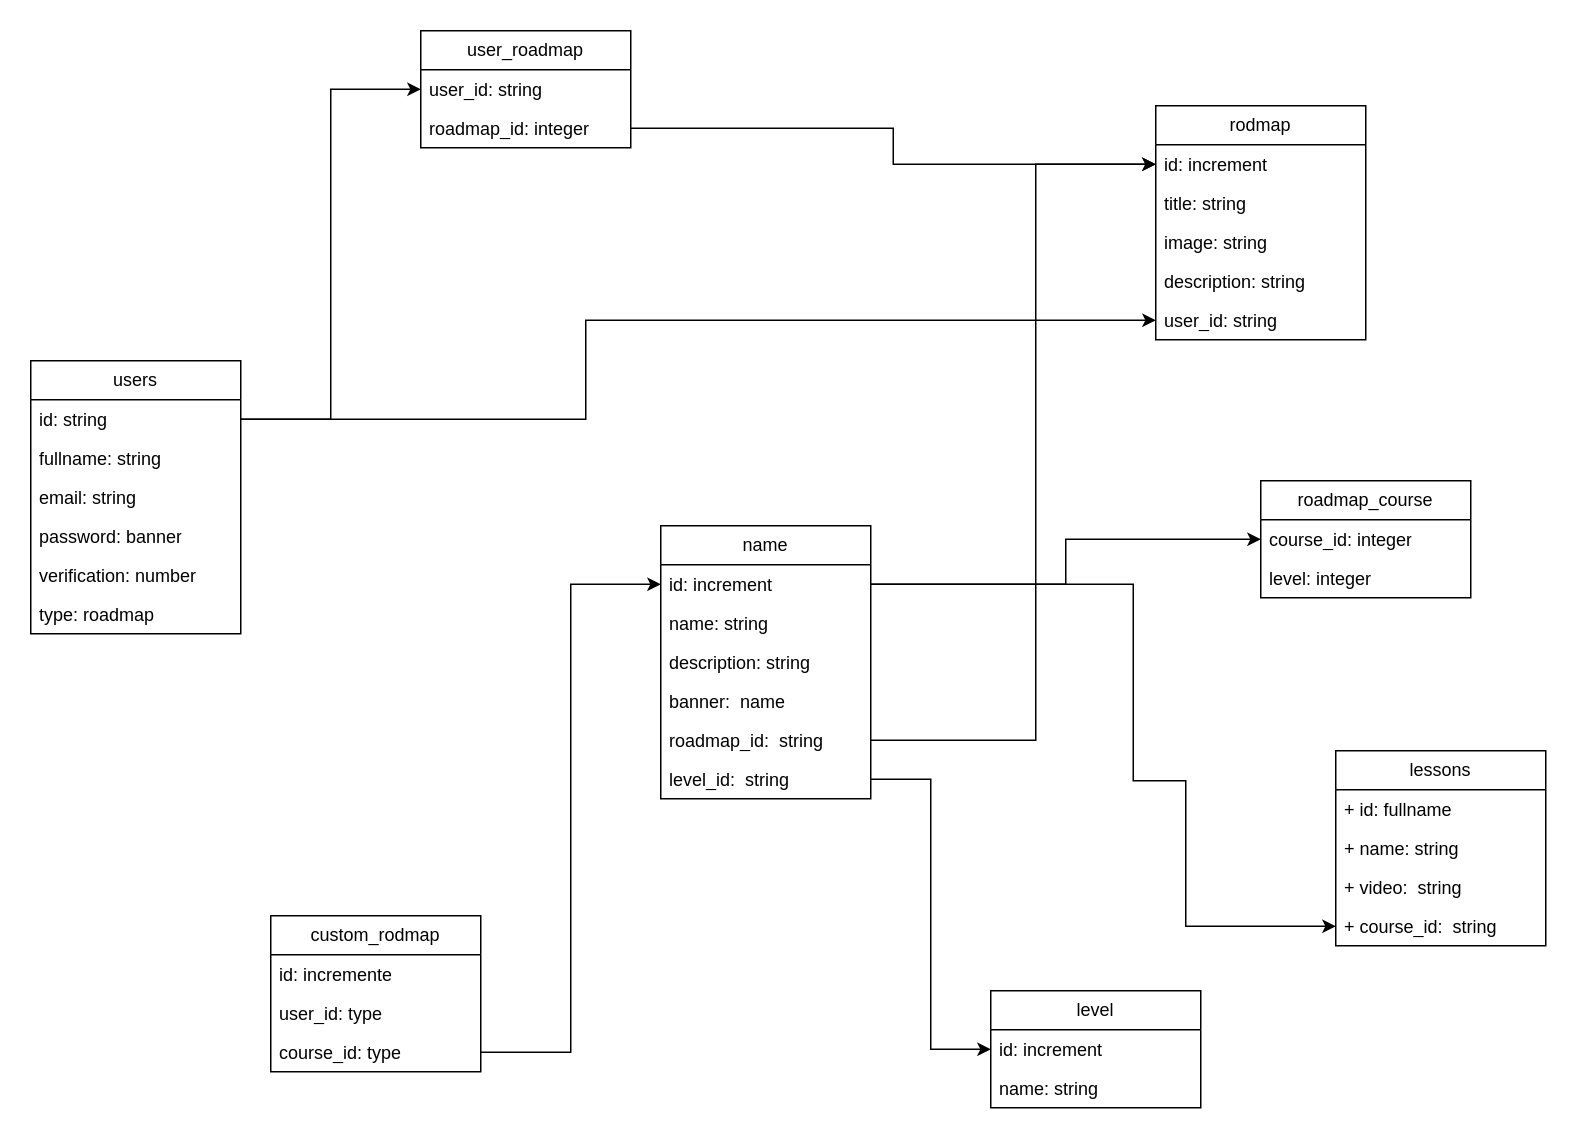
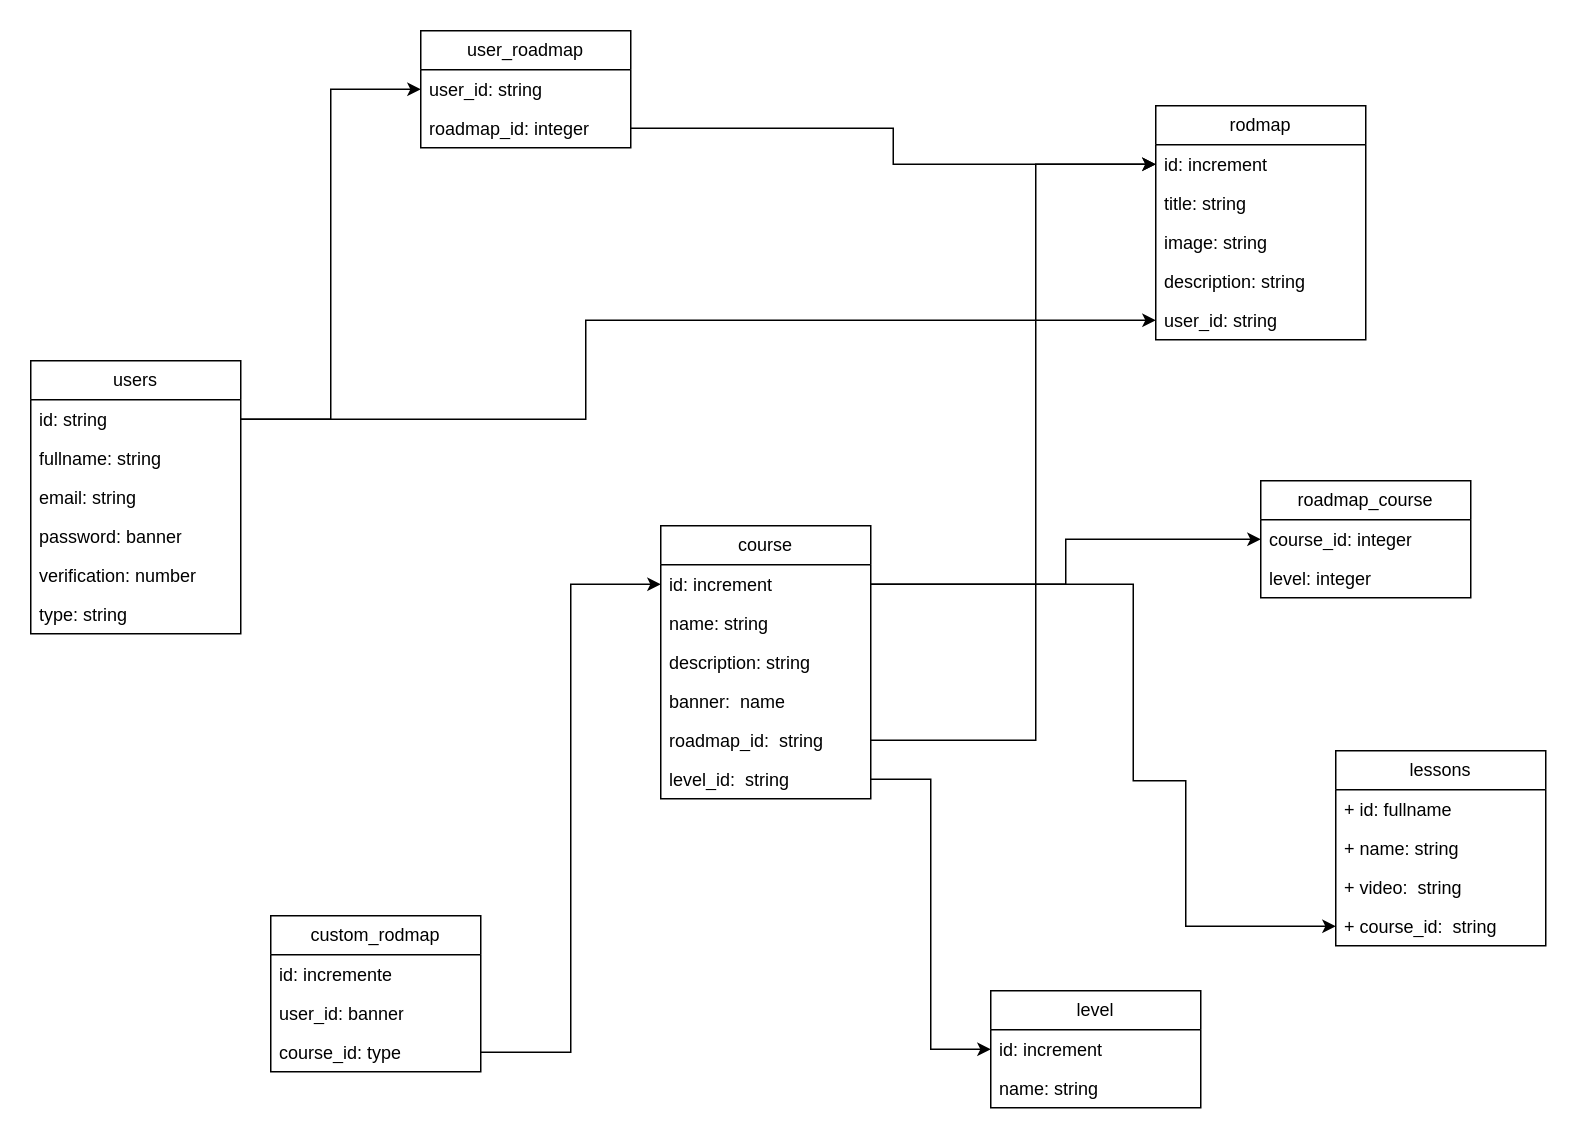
  <mxCell id="0" />
  <mxCell id="1" parent="0" />
  <mxCell id="2" value="rodmap" style="swimlane;fontStyle=0;childLayout=stackLayout;horizontal=1;startSize=26;fillColor=none;horizontalStack=0;resizeParent=1;resizeParentMax=0;resizeLast=0;collapsible=1;marginBottom=0;whiteSpace=wrap;html=1;" vertex="1" parent="1"><mxGeometry x="770" y="70" width="140" height="156" as="geometry" /></mxCell>
  <mxCell id="3" value="id: increment" style="text;strokeColor=none;fillColor=none;align=left;verticalAlign=top;spacingLeft=4;spacingRight=4;overflow=hidden;rotatable=0;points=[[0,0.5],[1,0.5]];portConstraint=eastwest;whiteSpace=wrap;html=1;" vertex="1" parent="2"><mxGeometry y="26" width="140" height="26" as="geometry" /></mxCell>
  <mxCell id="4" value="title: string" style="text;strokeColor=none;fillColor=none;align=left;verticalAlign=top;spacingLeft=4;spacingRight=4;overflow=hidden;rotatable=0;points=[[0,0.5],[1,0.5]];portConstraint=eastwest;whiteSpace=wrap;html=1;" vertex="1" parent="2"><mxGeometry y="52" width="140" height="26" as="geometry" /></mxCell>
  <mxCell id="5" value="image: string" style="text;strokeColor=none;fillColor=none;align=left;verticalAlign=top;spacingLeft=4;spacingRight=4;overflow=hidden;rotatable=0;points=[[0,0.5],[1,0.5]];portConstraint=eastwest;whiteSpace=wrap;html=1;" vertex="1" parent="2"><mxGeometry y="78" width="140" height="26" as="geometry" /></mxCell>
  <mxCell id="6" value="description: string" style="text;strokeColor=none;fillColor=none;align=left;verticalAlign=top;spacingLeft=4;spacingRight=4;overflow=hidden;rotatable=0;points=[[0,0.5],[1,0.5]];portConstraint=eastwest;whiteSpace=wrap;html=1;" vertex="1" parent="2"><mxGeometry y="104" width="140" height="26" as="geometry" /></mxCell>
  <mxCell id="7" value="user_id: string" style="text;strokeColor=none;fillColor=none;align=left;verticalAlign=top;spacingLeft=4;spacingRight=4;overflow=hidden;rotatable=0;points=[[0,0.5],[1,0.5]];portConstraint=eastwest;whiteSpace=wrap;html=1;" vertex="1" parent="2"><mxGeometry y="130" width="140" height="26" as="geometry" /></mxCell>
  <mxCell id="8" value="users" style="swimlane;fontStyle=0;childLayout=stackLayout;horizontal=1;startSize=26;fillColor=none;horizontalStack=0;resizeParent=1;resizeParentMax=0;resizeLast=0;collapsible=1;marginBottom=0;whiteSpace=wrap;html=1;" vertex="1" parent="1"><mxGeometry x="20" y="240" width="140" height="182" as="geometry"><mxRectangle x="30" y="80" width="80" height="30" as="alternateBounds" /></mxGeometry></mxCell>
  <mxCell id="9" value="id: string" style="text;strokeColor=none;fillColor=none;align=left;verticalAlign=top;spacingLeft=4;spacingRight=4;overflow=hidden;rotatable=0;points=[[0,0.5],[1,0.5]];portConstraint=eastwest;whiteSpace=wrap;html=1;" vertex="1" parent="8"><mxGeometry y="26" width="140" height="26" as="geometry" /></mxCell>
  <mxCell id="10" value="fullname: string" style="text;strokeColor=none;fillColor=none;align=left;verticalAlign=top;spacingLeft=4;spacingRight=4;overflow=hidden;rotatable=0;points=[[0,0.5],[1,0.5]];portConstraint=eastwest;whiteSpace=wrap;html=1;" vertex="1" parent="8"><mxGeometry y="52" width="140" height="26" as="geometry" /></mxCell>
  <mxCell id="11" value="email: string" style="text;strokeColor=none;fillColor=none;align=left;verticalAlign=top;spacingLeft=4;spacingRight=4;overflow=hidden;rotatable=0;points=[[0,0.5],[1,0.5]];portConstraint=eastwest;whiteSpace=wrap;html=1;" vertex="1" parent="8"><mxGeometry y="78" width="140" height="26" as="geometry" /></mxCell>
  <mxCell id="12" value="password: banner" style="text;strokeColor=none;fillColor=none;align=left;verticalAlign=top;spacingLeft=4;spacingRight=4;overflow=hidden;rotatable=0;points=[[0,0.5],[1,0.5]];portConstraint=eastwest;whiteSpace=wrap;html=1;" vertex="1" parent="8"><mxGeometry y="104" width="140" height="26" as="geometry" /></mxCell>
  <mxCell id="13" value="verification: number" style="text;strokeColor=none;fillColor=none;align=left;verticalAlign=top;spacingLeft=4;spacingRight=4;overflow=hidden;rotatable=0;points=[[0,0.5],[1,0.5]];portConstraint=eastwest;whiteSpace=wrap;html=1;" vertex="1" parent="8"><mxGeometry y="130" width="140" height="26" as="geometry" /></mxCell>
- <mxCell id="14" value="type: roadmap" style="text;strokeColor=none;fillColor=none;align=left;verticalAlign=top;spacingLeft=4;spacingRight=4;overflow=hidden;rotatable=0;points=[[0,0.5],[1,0.5]];portConstraint=eastwest;whiteSpace=wrap;html=1;" vertex="1" parent="8"><mxGeometry y="156" width="140" height="26" as="geometry" /></mxCell>
- <mxCell id="15" value="name" style="swimlane;fontStyle=0;childLayout=stackLayout;horizontal=1;startSize=26;fillColor=none;horizontalStack=0;resizeParent=1;resizeParentMax=0;resizeLast=0;collapsible=1;marginBottom=0;whiteSpace=wrap;html=1;" vertex="1" parent="1"><mxGeometry x="440" y="350" width="140" height="182" as="geometry" /></mxCell>
+ <mxCell id="14" value="type: string" style="text;strokeColor=none;fillColor=none;align=left;verticalAlign=top;spacingLeft=4;spacingRight=4;overflow=hidden;rotatable=0;points=[[0,0.5],[1,0.5]];portConstraint=eastwest;whiteSpace=wrap;html=1;" vertex="1" parent="8"><mxGeometry y="156" width="140" height="26" as="geometry" /></mxCell>
+ <mxCell id="15" value="course" style="swimlane;fontStyle=0;childLayout=stackLayout;horizontal=1;startSize=26;fillColor=none;horizontalStack=0;resizeParent=1;resizeParentMax=0;resizeLast=0;collapsible=1;marginBottom=0;whiteSpace=wrap;html=1;" vertex="1" parent="1"><mxGeometry x="440" y="350" width="140" height="182" as="geometry" /></mxCell>
  <mxCell id="16" value="id: increment" style="text;strokeColor=none;fillColor=none;align=left;verticalAlign=top;spacingLeft=4;spacingRight=4;overflow=hidden;rotatable=0;points=[[0,0.5],[1,0.5]];portConstraint=eastwest;whiteSpace=wrap;html=1;" vertex="1" parent="15"><mxGeometry y="26" width="140" height="26" as="geometry" /></mxCell>
  <mxCell id="17" value="name: string" style="text;strokeColor=none;fillColor=none;align=left;verticalAlign=top;spacingLeft=4;spacingRight=4;overflow=hidden;rotatable=0;points=[[0,0.5],[1,0.5]];portConstraint=eastwest;whiteSpace=wrap;html=1;" vertex="1" parent="15"><mxGeometry y="52" width="140" height="26" as="geometry" /></mxCell>
  <mxCell id="18" value="description: string" style="text;strokeColor=none;fillColor=none;align=left;verticalAlign=top;spacingLeft=4;spacingRight=4;overflow=hidden;rotatable=0;points=[[0,0.5],[1,0.5]];portConstraint=eastwest;whiteSpace=wrap;html=1;" vertex="1" parent="15"><mxGeometry y="78" width="140" height="26" as="geometry" /></mxCell>
  <mxCell id="19" value="banner:&amp;nbsp; name" style="text;strokeColor=none;fillColor=none;align=left;verticalAlign=top;spacingLeft=4;spacingRight=4;overflow=hidden;rotatable=0;points=[[0,0.5],[1,0.5]];portConstraint=eastwest;whiteSpace=wrap;html=1;" vertex="1" parent="15"><mxGeometry y="104" width="140" height="26" as="geometry" /></mxCell>
  <mxCell id="20" value="roadmap_id:&amp;nbsp; string" style="text;strokeColor=none;fillColor=none;align=left;verticalAlign=top;spacingLeft=4;spacingRight=4;overflow=hidden;rotatable=0;points=[[0,0.5],[1,0.5]];portConstraint=eastwest;whiteSpace=wrap;html=1;" vertex="1" parent="15"><mxGeometry y="130" width="140" height="26" as="geometry" /></mxCell>
  <mxCell id="21" value="level_id:&amp;nbsp; string" style="text;strokeColor=none;fillColor=none;align=left;verticalAlign=top;spacingLeft=4;spacingRight=4;overflow=hidden;rotatable=0;points=[[0,0.5],[1,0.5]];portConstraint=eastwest;whiteSpace=wrap;html=1;" vertex="1" parent="15"><mxGeometry y="156" width="140" height="26" as="geometry" /></mxCell>
  <mxCell id="22" value="lessons" style="swimlane;fontStyle=0;childLayout=stackLayout;horizontal=1;startSize=26;fillColor=none;horizontalStack=0;resizeParent=1;resizeParentMax=0;resizeLast=0;collapsible=1;marginBottom=0;whiteSpace=wrap;html=1;" vertex="1" parent="1"><mxGeometry x="890" y="500" width="140" height="130" as="geometry" /></mxCell>
  <mxCell id="23" value="+ id: fullname" style="text;strokeColor=none;fillColor=none;align=left;verticalAlign=top;spacingLeft=4;spacingRight=4;overflow=hidden;rotatable=0;points=[[0,0.5],[1,0.5]];portConstraint=eastwest;whiteSpace=wrap;html=1;" vertex="1" parent="22"><mxGeometry y="26" width="140" height="26" as="geometry" /></mxCell>
  <mxCell id="24" value="+ name: string" style="text;strokeColor=none;fillColor=none;align=left;verticalAlign=top;spacingLeft=4;spacingRight=4;overflow=hidden;rotatable=0;points=[[0,0.5],[1,0.5]];portConstraint=eastwest;whiteSpace=wrap;html=1;" vertex="1" parent="22"><mxGeometry y="52" width="140" height="26" as="geometry" /></mxCell>
  <mxCell id="25" value="+ video:&amp;nbsp; string" style="text;strokeColor=none;fillColor=none;align=left;verticalAlign=top;spacingLeft=4;spacingRight=4;overflow=hidden;rotatable=0;points=[[0,0.5],[1,0.5]];portConstraint=eastwest;whiteSpace=wrap;html=1;" vertex="1" parent="22"><mxGeometry y="78" width="140" height="26" as="geometry" /></mxCell>
  <mxCell id="26" value="+ course_id:&amp;nbsp; string" style="text;strokeColor=none;fillColor=none;align=left;verticalAlign=top;spacingLeft=4;spacingRight=4;overflow=hidden;rotatable=0;points=[[0,0.5],[1,0.5]];portConstraint=eastwest;whiteSpace=wrap;html=1;" vertex="1" parent="22"><mxGeometry y="104" width="140" height="26" as="geometry" /></mxCell>
  <mxCell id="27" style="edgeStyle=orthogonalEdgeStyle;rounded=0;orthogonalLoop=1;jettySize=auto;html=1;strokeColor=light-dark(#000000,#00CC00);exitX=1;exitY=0.5;exitDx=0;exitDy=0;" edge="1" parent="1" source="20" target="3"><mxGeometry relative="1" as="geometry"><mxPoint x="620" y="493" as="sourcePoint" /><Array as="points"><mxPoint x="690" y="493" /><mxPoint x="690" y="109" /></Array></mxGeometry></mxCell>
  <mxCell id="28" value="user_roadmap" style="swimlane;fontStyle=0;childLayout=stackLayout;horizontal=1;startSize=26;fillColor=none;horizontalStack=0;resizeParent=1;resizeParentMax=0;resizeLast=0;collapsible=1;marginBottom=0;whiteSpace=wrap;html=1;" vertex="1" parent="1"><mxGeometry x="280" y="20" width="140" height="78" as="geometry" /></mxCell>
  <mxCell id="29" value="user_id: string" style="text;strokeColor=none;fillColor=none;align=left;verticalAlign=top;spacingLeft=4;spacingRight=4;overflow=hidden;rotatable=0;points=[[0,0.5],[1,0.5]];portConstraint=eastwest;whiteSpace=wrap;html=1;" vertex="1" parent="28"><mxGeometry y="26" width="140" height="26" as="geometry" /></mxCell>
  <mxCell id="30" value="roadmap_id: integer" style="text;strokeColor=none;fillColor=none;align=left;verticalAlign=top;spacingLeft=4;spacingRight=4;overflow=hidden;rotatable=0;points=[[0,0.5],[1,0.5]];portConstraint=eastwest;whiteSpace=wrap;html=1;" vertex="1" parent="28"><mxGeometry y="52" width="140" height="26" as="geometry" /></mxCell>
  <mxCell id="31" value="custom_rodmap" style="swimlane;fontStyle=0;childLayout=stackLayout;horizontal=1;startSize=26;fillColor=none;horizontalStack=0;resizeParent=1;resizeParentMax=0;resizeLast=0;collapsible=1;marginBottom=0;whiteSpace=wrap;html=1;" vertex="1" parent="1"><mxGeometry x="180" y="610" width="140" height="104" as="geometry" /></mxCell>
  <mxCell id="32" value="id: incremente" style="text;strokeColor=none;fillColor=none;align=left;verticalAlign=top;spacingLeft=4;spacingRight=4;overflow=hidden;rotatable=0;points=[[0,0.5],[1,0.5]];portConstraint=eastwest;whiteSpace=wrap;html=1;" vertex="1" parent="31"><mxGeometry y="26" width="140" height="26" as="geometry" /></mxCell>
- <mxCell id="33" value="user_id: type" style="text;strokeColor=none;fillColor=none;align=left;verticalAlign=top;spacingLeft=4;spacingRight=4;overflow=hidden;rotatable=0;points=[[0,0.5],[1,0.5]];portConstraint=eastwest;whiteSpace=wrap;html=1;" vertex="1" parent="31"><mxGeometry y="52" width="140" height="26" as="geometry" /></mxCell>
+ <mxCell id="33" value="user_id: banner" style="text;strokeColor=none;fillColor=none;align=left;verticalAlign=top;spacingLeft=4;spacingRight=4;overflow=hidden;rotatable=0;points=[[0,0.5],[1,0.5]];portConstraint=eastwest;whiteSpace=wrap;html=1;" vertex="1" parent="31"><mxGeometry y="52" width="140" height="26" as="geometry" /></mxCell>
  <mxCell id="34" value="course_id: type" style="text;strokeColor=none;fillColor=none;align=left;verticalAlign=top;spacingLeft=4;spacingRight=4;overflow=hidden;rotatable=0;points=[[0,0.5],[1,0.5]];portConstraint=eastwest;whiteSpace=wrap;html=1;" vertex="1" parent="31"><mxGeometry y="78" width="140" height="26" as="geometry" /></mxCell>
  <mxCell id="35" style="edgeStyle=orthogonalEdgeStyle;rounded=0;orthogonalLoop=1;jettySize=auto;html=1;strokeColor=light-dark(#000000,#3399FF);" edge="1" parent="1" source="34" target="16"><mxGeometry relative="1" as="geometry" /></mxCell>
  <mxCell id="36" style="edgeStyle=orthogonalEdgeStyle;rounded=0;orthogonalLoop=1;jettySize=auto;html=1;entryX=0;entryY=0.5;entryDx=0;entryDy=0;fillColor=#a20025;strokeColor=light-dark(#000000,#00CC00);" edge="1" parent="1" source="16" target="26"><mxGeometry relative="1" as="geometry"><Array as="points"><mxPoint x="755" y="389" /><mxPoint x="755" y="520" /><mxPoint x="790" y="520" /><mxPoint x="790" y="617" /></Array></mxGeometry></mxCell>
  <mxCell id="37" style="edgeStyle=orthogonalEdgeStyle;rounded=0;orthogonalLoop=1;jettySize=auto;html=1;entryX=0;entryY=0.5;entryDx=0;entryDy=0;strokeColor=light-dark(#000000,#FF0080);" edge="1" parent="1" source="9" target="7"><mxGeometry relative="1" as="geometry"><Array as="points"><mxPoint x="390" y="279" /><mxPoint x="390" y="213" /></Array></mxGeometry></mxCell>
  <mxCell id="38" style="edgeStyle=orthogonalEdgeStyle;rounded=0;orthogonalLoop=1;jettySize=auto;html=1;entryX=0;entryY=0.5;entryDx=0;entryDy=0;strokeColor=light-dark(#000000,#FF0080);" edge="1" parent="1" source="9" target="29"><mxGeometry relative="1" as="geometry" /></mxCell>
  <mxCell id="39" value="roadmap_course" style="swimlane;fontStyle=0;childLayout=stackLayout;horizontal=1;startSize=26;fillColor=none;horizontalStack=0;resizeParent=1;resizeParentMax=0;resizeLast=0;collapsible=1;marginBottom=0;whiteSpace=wrap;html=1;" vertex="1" parent="1"><mxGeometry x="840" y="320" width="140" height="78" as="geometry" /></mxCell>
  <mxCell id="40" value="course_id: integer" style="text;strokeColor=none;fillColor=none;align=left;verticalAlign=top;spacingLeft=4;spacingRight=4;overflow=hidden;rotatable=0;points=[[0,0.5],[1,0.5]];portConstraint=eastwest;whiteSpace=wrap;html=1;" vertex="1" parent="39"><mxGeometry y="26" width="140" height="26" as="geometry" /></mxCell>
  <mxCell id="41" value="level: integer" style="text;strokeColor=none;fillColor=none;align=left;verticalAlign=top;spacingLeft=4;spacingRight=4;overflow=hidden;rotatable=0;points=[[0,0.5],[1,0.5]];portConstraint=eastwest;whiteSpace=wrap;html=1;" vertex="1" parent="39"><mxGeometry y="52" width="140" height="26" as="geometry" /></mxCell>
  <mxCell id="42" style="edgeStyle=orthogonalEdgeStyle;rounded=0;orthogonalLoop=1;jettySize=auto;html=1;exitX=1;exitY=0.5;exitDx=0;exitDy=0;entryX=0;entryY=0.5;entryDx=0;entryDy=0;fillColor=#0050ef;strokeColor=light-dark(#000000,#00CC00);" edge="1" parent="1" source="16" target="40"><mxGeometry relative="1" as="geometry" /></mxCell>
  <mxCell id="43" value="level" style="swimlane;fontStyle=0;childLayout=stackLayout;horizontal=1;startSize=26;fillColor=none;horizontalStack=0;resizeParent=1;resizeParentMax=0;resizeLast=0;collapsible=1;marginBottom=0;whiteSpace=wrap;html=1;" vertex="1" parent="1"><mxGeometry x="660" y="660" width="140" height="78" as="geometry" /></mxCell>
  <mxCell id="44" value="id: increment" style="text;strokeColor=none;fillColor=none;align=left;verticalAlign=top;spacingLeft=4;spacingRight=4;overflow=hidden;rotatable=0;points=[[0,0.5],[1,0.5]];portConstraint=eastwest;whiteSpace=wrap;html=1;" vertex="1" parent="43"><mxGeometry y="26" width="140" height="26" as="geometry" /></mxCell>
  <mxCell id="45" value="name: string" style="text;strokeColor=none;fillColor=none;align=left;verticalAlign=top;spacingLeft=4;spacingRight=4;overflow=hidden;rotatable=0;points=[[0,0.5],[1,0.5]];portConstraint=eastwest;whiteSpace=wrap;html=1;" vertex="1" parent="43"><mxGeometry y="52" width="140" height="26" as="geometry" /></mxCell>
  <mxCell id="46" style="edgeStyle=orthogonalEdgeStyle;rounded=0;orthogonalLoop=1;jettySize=auto;html=1;entryX=0;entryY=0.5;entryDx=0;entryDy=0;fillColor=#008a00;strokeColor=light-dark(#000000,#00CC00);" edge="1" parent="1" source="21" target="44"><mxGeometry relative="1" as="geometry" /></mxCell>
  <mxCell id="47" style="edgeStyle=orthogonalEdgeStyle;rounded=0;orthogonalLoop=1;jettySize=auto;html=1;entryX=0;entryY=0.5;entryDx=0;entryDy=0;strokeColor=light-dark(#000000,#3399FF);" edge="1" parent="1" source="30" target="3"><mxGeometry relative="1" as="geometry" /></mxCell>
